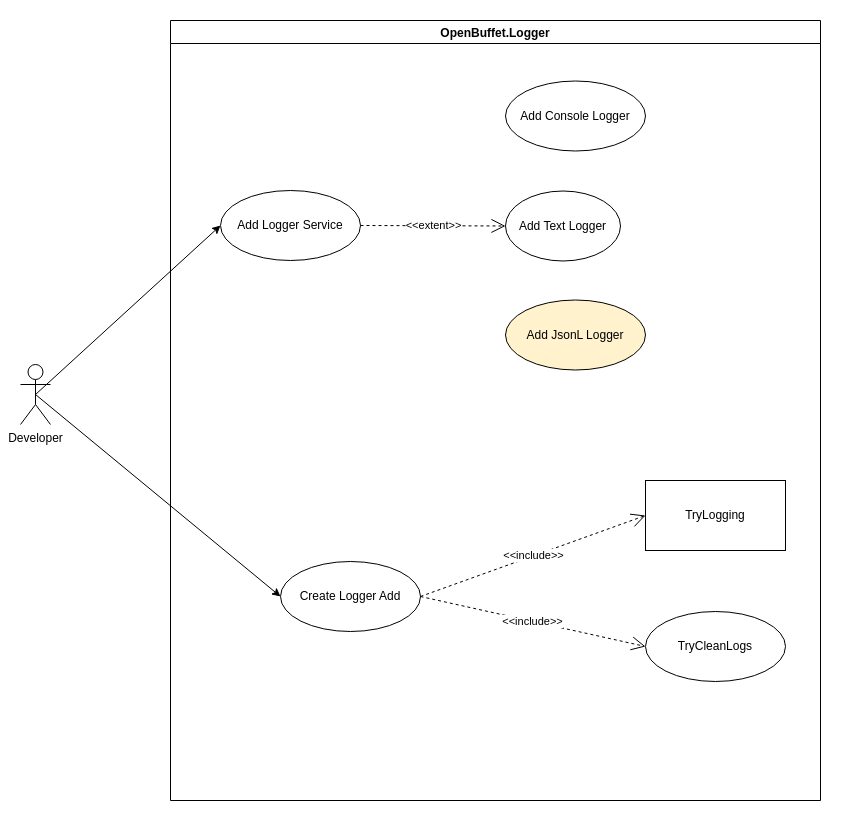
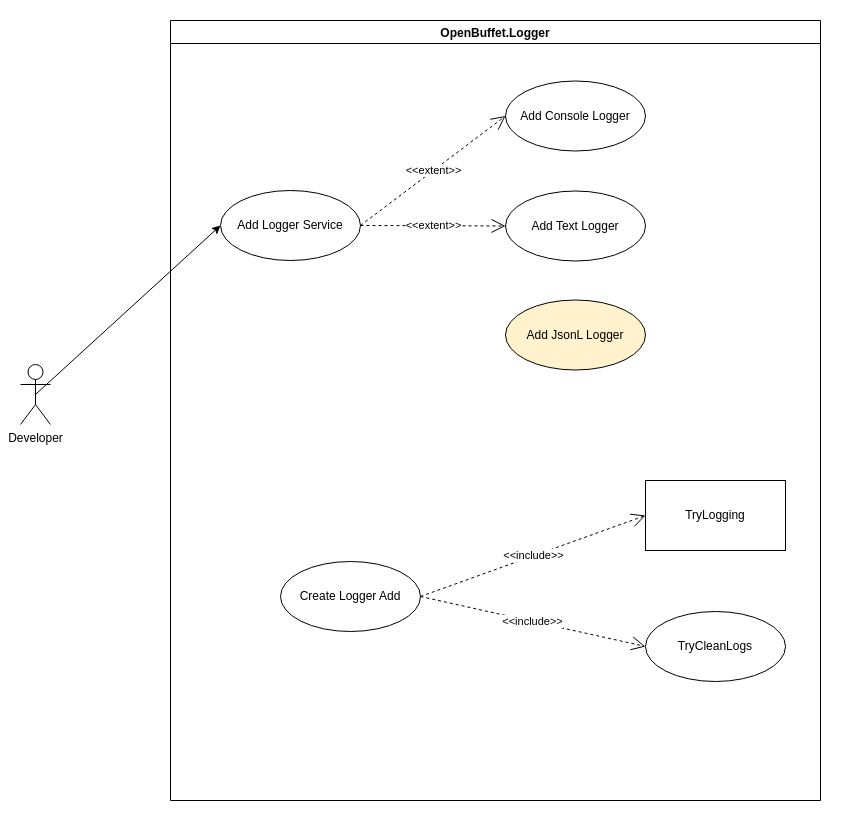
  <mxCell id="0" />
  <mxCell id="1" parent="0" />
- <mxCell id="2" style="rounded=0;orthogonalLoop=1;jettySize=auto;html=1;exitX=0.5;exitY=0.5;exitDx=0;exitDy=0;exitPerimeter=0;entryX=0;entryY=0.5;entryDx=0;entryDy=0;" edge="1" parent="1" source="4" target="9"><mxGeometry relative="1" as="geometry" /></mxCell>
  <mxCell id="3" style="rounded=0;orthogonalLoop=1;jettySize=auto;html=1;exitX=0.5;exitY=0.5;exitDx=0;exitDy=0;exitPerimeter=0;entryX=0;entryY=0.5;entryDx=0;entryDy=0;" edge="1" parent="1" source="4" target="12"><mxGeometry relative="1" as="geometry" /></mxCell>
  <mxCell id="4" value="Developer" style="shape=umlActor;verticalLabelPosition=bottom;verticalAlign=top;html=1;outlineConnect=0;" vertex="1" parent="1"><mxGeometry x="20" y="364" width="30" height="60" as="geometry" /></mxCell>
  <mxCell id="5" value="OpenBuffet.Logger" style="swimlane;" vertex="1" parent="1"><mxGeometry x="170" y="20" width="650" height="780" as="geometry" /></mxCell>
  <mxCell id="6" value="Add Console Logger" style="ellipse;whiteSpace=wrap;html=1;" vertex="1" parent="5"><mxGeometry x="335" y="60.5" width="140" height="70" as="geometry" /></mxCell>
- <mxCell id="7" value="Add Text Logger" style="ellipse;whiteSpace=wrap;html=1;" vertex="1" parent="5"><mxGeometry x="335" y="170.5" width="115" height="70" as="geometry" /></mxCell>
+ <mxCell id="7" value="Add Text Logger" style="ellipse;whiteSpace=wrap;html=1;" vertex="1" parent="5"><mxGeometry x="335" y="170.5" width="140" height="70" as="geometry" /></mxCell>
  <mxCell id="8" value="Add JsonL Logger" style="ellipse;whiteSpace=wrap;html=1;fillColor=#fff2cc;" vertex="1" parent="5"><mxGeometry x="335" y="279.5" width="140" height="70" as="geometry" /></mxCell>
  <mxCell id="9" value="Create Logger Add" style="ellipse;whiteSpace=wrap;html=1;" vertex="1" parent="5"><mxGeometry x="110" y="541" width="140" height="70" as="geometry" /></mxCell>
  <mxCell id="10" value="TryLogging" style="whiteSpace=wrap;html=1;rounded=0;" vertex="1" parent="5"><mxGeometry x="475" y="460" width="140" height="70" as="geometry" /></mxCell>
  <mxCell id="11" value="TryCleanLogs" style="ellipse;whiteSpace=wrap;html=1;" vertex="1" parent="5"><mxGeometry x="475" y="591" width="140" height="70" as="geometry" /></mxCell>
  <mxCell id="12" value="Add Logger Service" style="ellipse;whiteSpace=wrap;html=1;" vertex="1" parent="5"><mxGeometry x="50" y="170" width="140" height="70" as="geometry" /></mxCell>
+ <mxCell id="13" value="&amp;lt;&amp;lt;extent&amp;gt;&amp;gt;" style="endArrow=open;endSize=12;dashed=1;html=1;rounded=0;exitX=1;exitY=0.5;exitDx=0;exitDy=0;entryX=0;entryY=0.5;entryDx=0;entryDy=0;" edge="1" parent="5" source="12" target="6"><mxGeometry width="160" relative="1" as="geometry"><mxPoint x="160" y="280" as="sourcePoint" /><mxPoint x="320" y="280" as="targetPoint" /></mxGeometry></mxCell>
  <mxCell id="14" value="&amp;lt;&amp;lt;extent&amp;gt;&amp;gt;" style="endArrow=open;endSize=12;dashed=1;html=1;rounded=0;exitX=1;exitY=0.5;exitDx=0;exitDy=0;entryX=0;entryY=0.5;entryDx=0;entryDy=0;" edge="1" parent="5" source="12" target="7"><mxGeometry width="160" relative="1" as="geometry"><mxPoint x="160" y="280" as="sourcePoint" /><mxPoint x="320" y="280" as="targetPoint" /></mxGeometry></mxCell>
  <mxCell id="15" value="&amp;lt;&amp;lt;include&amp;gt;&amp;gt;" style="endArrow=open;endSize=12;dashed=1;html=1;rounded=0;exitX=1;exitY=0.5;exitDx=0;exitDy=0;entryX=0;entryY=0.5;entryDx=0;entryDy=0;" edge="1" parent="5" source="9" target="10"><mxGeometry width="160" relative="1" as="geometry"><mxPoint x="190" y="530" as="sourcePoint" /><mxPoint x="350" y="530" as="targetPoint" /></mxGeometry></mxCell>
  <mxCell id="16" value="&amp;lt;&amp;lt;include&amp;gt;&amp;gt;" style="endArrow=open;endSize=12;dashed=1;html=1;rounded=0;exitX=1;exitY=0.5;exitDx=0;exitDy=0;entryX=0;entryY=0.5;entryDx=0;entryDy=0;" edge="1" parent="5" source="9" target="11"><mxGeometry width="160" relative="1" as="geometry"><mxPoint x="290" y="591" as="sourcePoint" /><mxPoint x="450" y="591" as="targetPoint" /></mxGeometry></mxCell>
